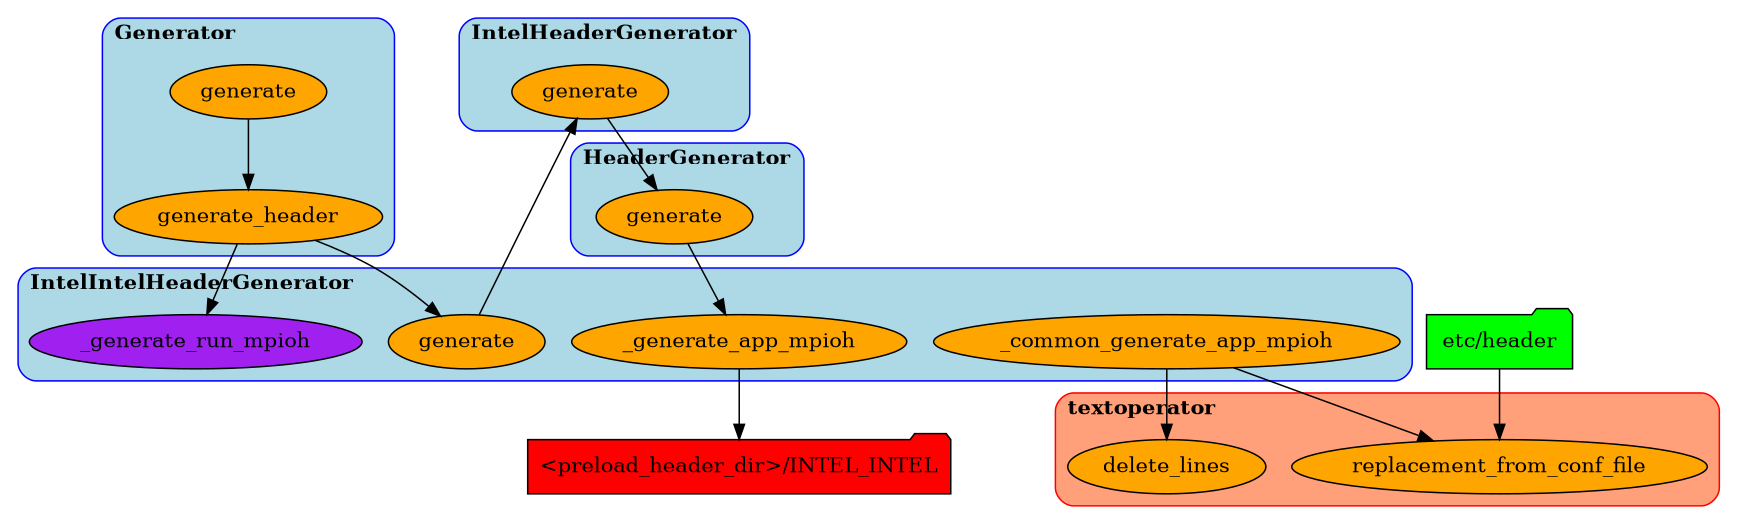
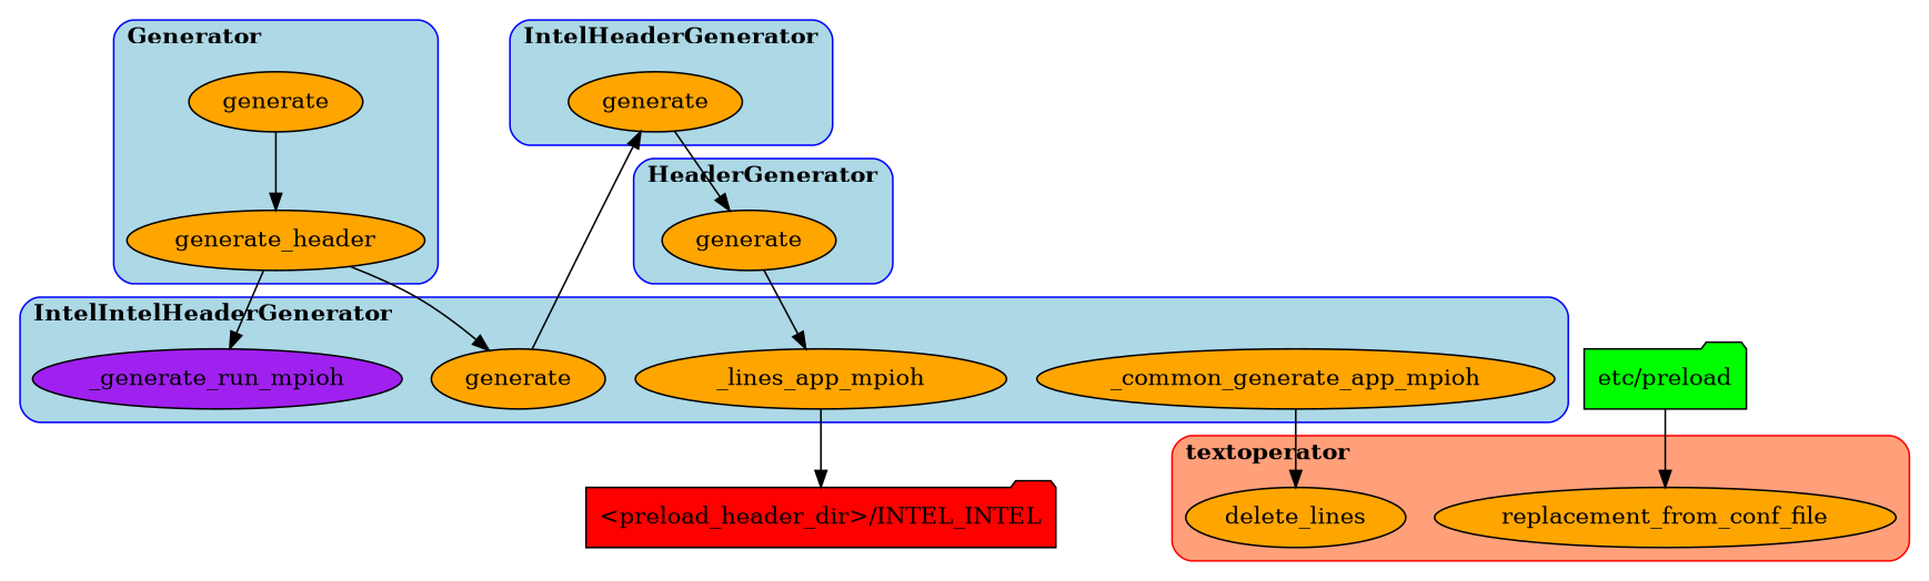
  digraph {
    rankdir=TB
    node [fillcolor=orange shape=ellipse style=filled]
    n1 [label=generate]
    n2 [label=generate_header]
    n3 [label=generate]
-   n4 [label=_generate_app_mpioh]
+   n4 [label=_lines_app_mpioh]
    n5 [label=_common_generate_app_mpioh]
    n6 [fillcolor=purple label=_generate_run_mpioh]
    n7 [label=generate]
    n8 [label=generate]
    n9 [label=replacement_from_conf_file]
    n10 [label=delete_lines]
    n11 [fillcolor=red label="<preload_header_dir>/INTEL_INTEL" shape=folder]
-   n12 [fillcolor=green label="etc/header" shape=folder]
+   n12 [fillcolor=green label="etc/preload" shape=folder]
    subgraph cluster_1 {
      bgcolor=lightblue
      color=blue
      label=<<B>Generator</B>>
      labeljust=l
      style=rounded
      n1
      n2
    }
    subgraph cluster_2 {
      bgcolor=lightblue
      color=blue
      label=<<B>IntelIntelHeaderGenerator</B>>
      labeljust=l
      style=rounded
      n3
      n4
      n5
      n6
    }
    subgraph cluster_3 {
      bgcolor=lightblue
      color=blue
      label=<<B>IntelHeaderGenerator</B>>
      labeljust=l
      style=rounded
      n7
    }
    subgraph cluster_4 {
      bgcolor=lightblue
      color=blue
      label=<<B>HeaderGenerator</B>>
      labeljust=l
      style=rounded
      n8
    }
    subgraph cluster_5 {
      bgcolor=lightsalmon
      color=red
      label=<<B>textoperator</B>>
      labeljust=l
      style=rounded
      n9
      n10
    }
    n1 -> n2
    n2 -> n3
    n2 -> n6
    n3 -> n7
    n4 -> n11
-   n5 -> n9
    n5 -> n10
    n7 -> n8
    n8 -> n4
    n12 -> n9
  }
